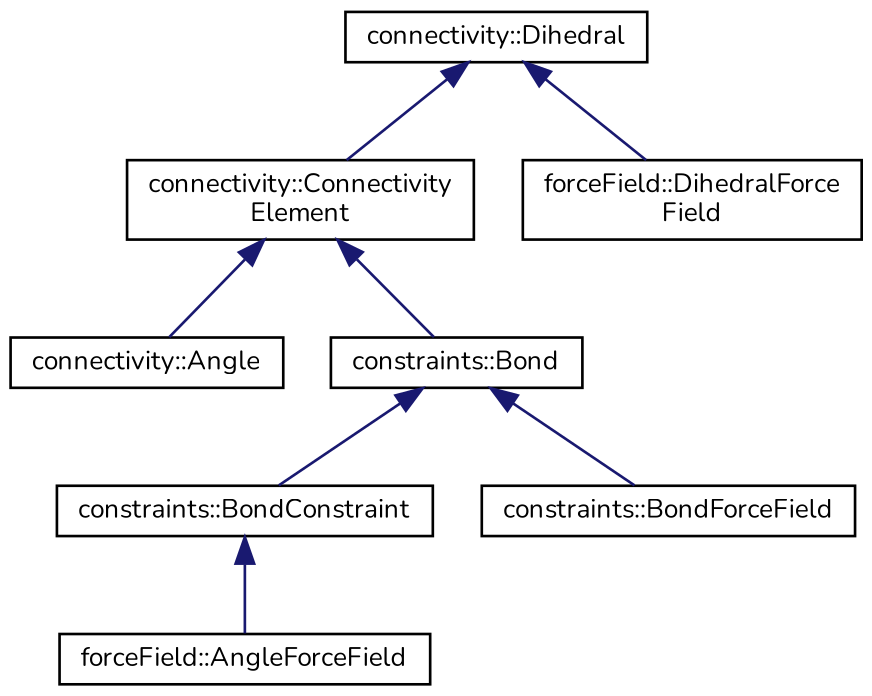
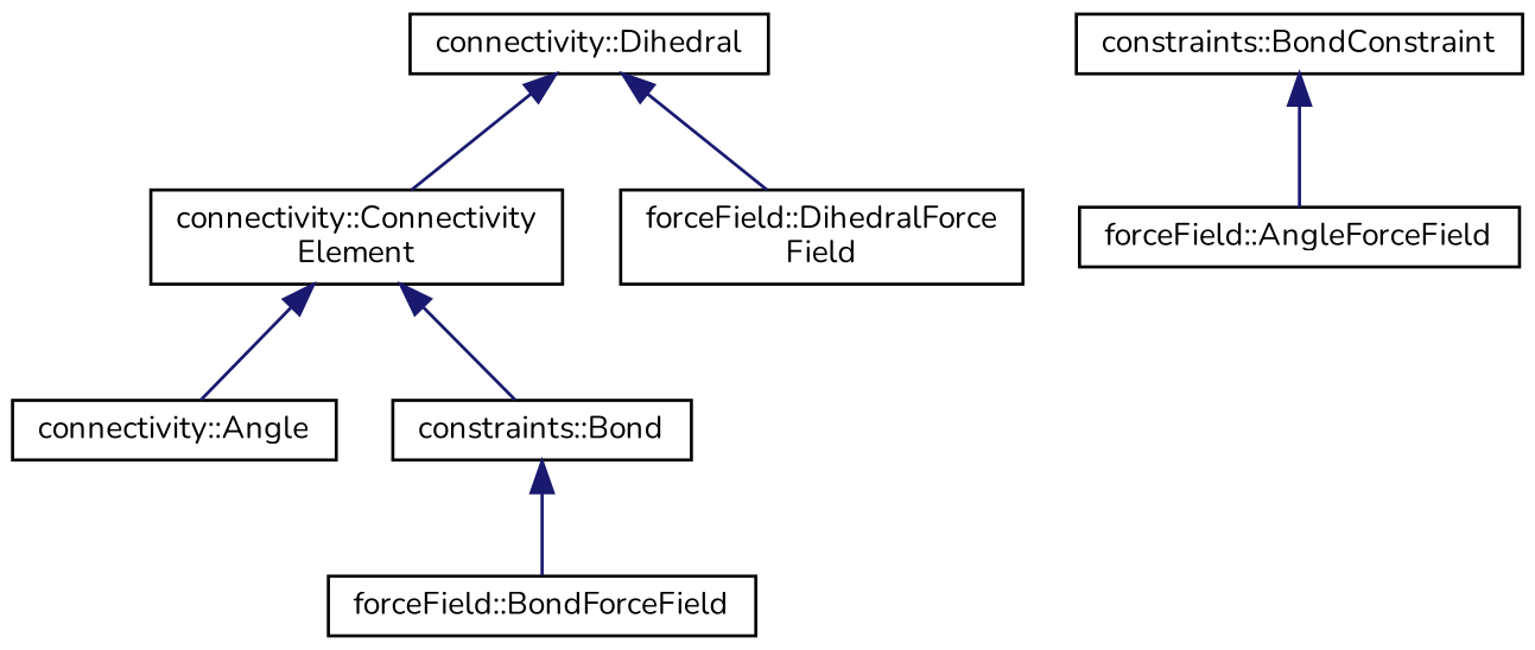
  digraph {
    fontname=Nunito
    rankdir=TB
    node [color=black fillcolor=white fontname=Nunito fontsize=10 shape=record style=filled]
    edge [color=midnightblue dir=back fontname=Nunito fontsize=10 labelfontname=Helvetica labelfontsize=10 style=solid]
    n1 [height=0.2 label="connectivity::Connectivity\lElement" width=0.4]
    n2 [height=0.2 label="connectivity::Angle" width=0.4]
    n3 [height=0.2 label="constraints::Bond" width=0.4]
    n4 [height=0.2 label="constraints::BondConstraint" width=0.4]
-   n5 [height=0.2 label="constraints::BondForceField" width=0.4]
+   n5 [height=0.2 label="forceField::BondForceField" width=0.4]
    n6 [height=0.2 label="connectivity::Dihedral" width=0.4]
    n7 [height=0.2 label="forceField::DihedralForce\lField" width=0.4]
    n8 [height=0.2 label="forceField::AngleForceField" width=0.4]
    n1 -> n2
    n1 -> n3
-   n3 -> n4
    n3 -> n5
    n4 -> n8
    n6 -> n1
    n6 -> n7
  }
